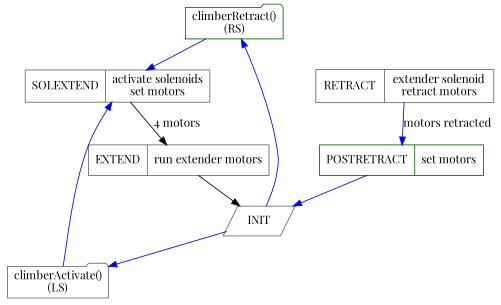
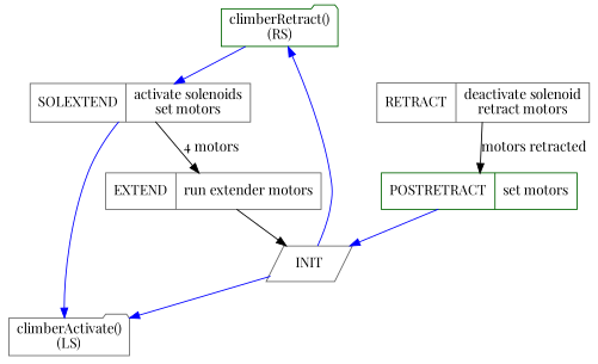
  digraph {
    fontname="Playfair Display"
    rankdir=TB
    node [color=gray40 fontname="Playfair Display" shape=record]
    edge [color=blue fontname="Playfair Display"]
    n1 [color=darkgreen label="climberRetract()\n(RS)" shape=folder]
    n2 [label="SOLEXTEND|activate solenoids\nset motors"]
-   n3 [label="RETRACT|extender solenoid\nretract motors"]
+   n3 [label="RETRACT|deactivate solenoid\nretract motors"]
    n4 [color=darkgreen label="POSTRETRACT|set motors"]
    n5 [label="climberActivate()\n(LS)" shape=folder]
    n6 [label="EXTEND|run extender motors"]
    n7 [label=INIT root=true shape=parallelogram]
    n1 -> n2
    n2 -> n6 [label="4 motors" color=""]
-   n3 -> n4 [label="motors retracted"]
+   n3 -> n4 [label="motors retracted" color=""]
    n4 -> n7
-   n5 -> n2
+   n2 -> n5
    n6 -> n7 [color=""]
    n7 -> n1
    n7 -> n5
  }
